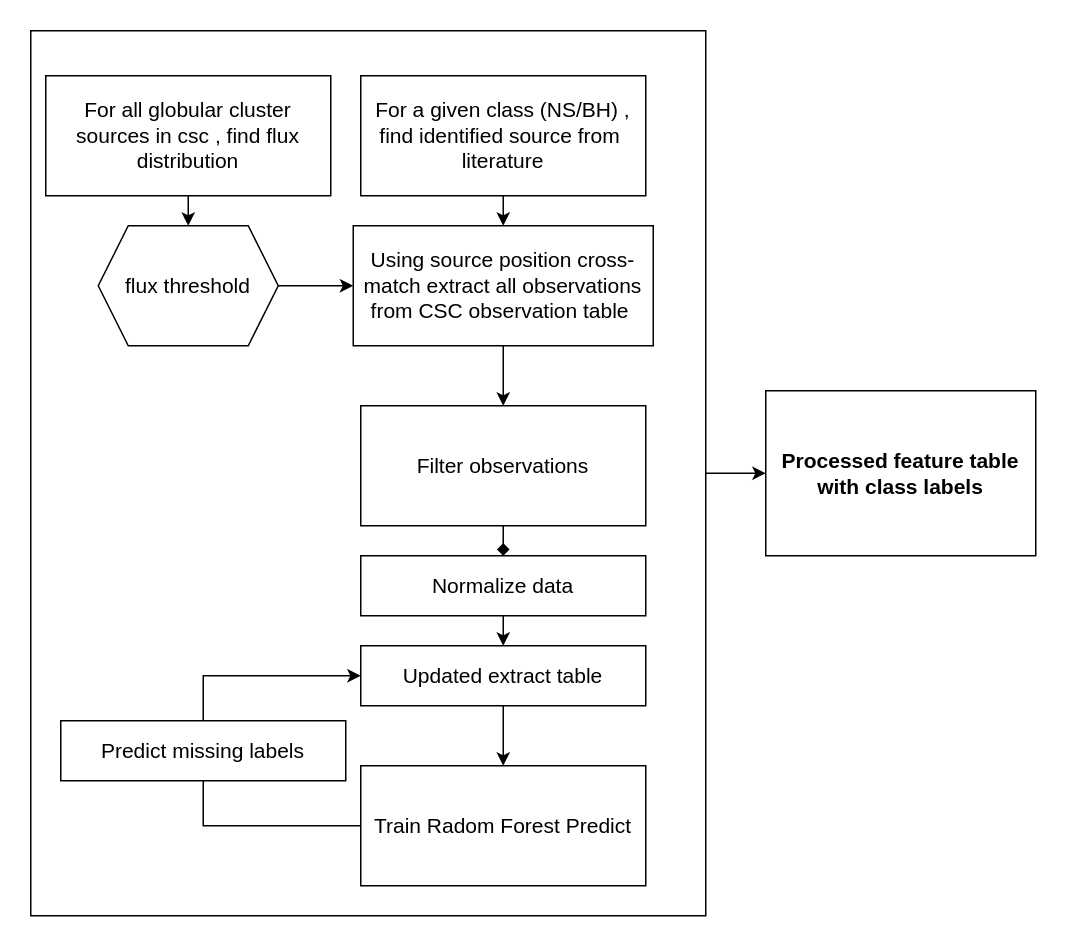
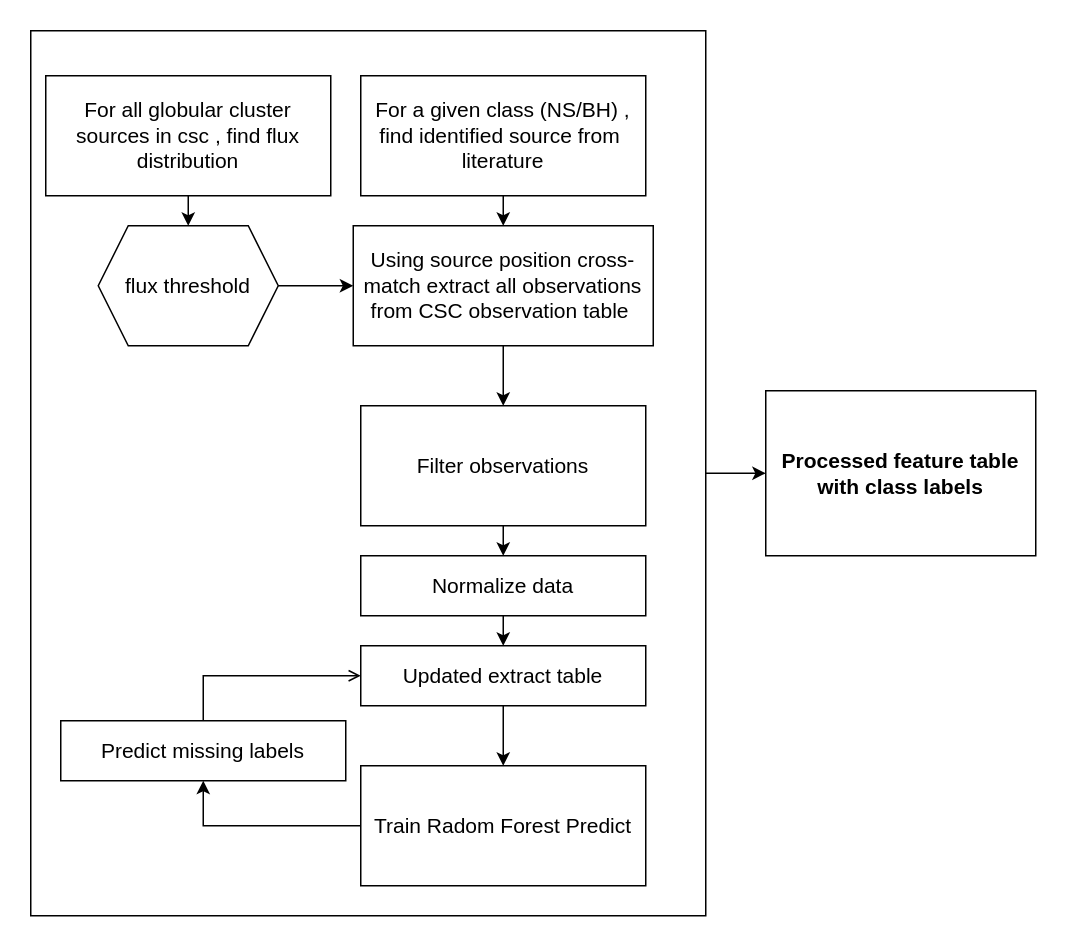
  <mxCell id="0" />
  <mxCell id="1" parent="0" />
  <mxCell id="2" value="" style="rounded=0;whiteSpace=wrap;html=1;fontSize=13;fillColor=none;" vertex="1" parent="1"><mxGeometry x="20" y="20" width="450" height="590" as="geometry" /></mxCell>
  <mxCell id="3" style="edgeStyle=orthogonalEdgeStyle;rounded=0;orthogonalLoop=1;jettySize=auto;html=1;exitX=0.5;exitY=1;exitDx=0;exitDy=0;entryX=0.5;entryY=0;entryDx=0;entryDy=0;fontSize=13;" edge="1" parent="1" source="4" target="6"><mxGeometry relative="1" as="geometry" /></mxCell>
  <mxCell id="4" value="&lt;font style=&quot;font-size: 14px&quot;&gt;For a given class (NS/BH) , find identified source from&amp;nbsp; literature&lt;/font&gt;" style="rounded=0;whiteSpace=wrap;html=1;" vertex="1" parent="1"><mxGeometry x="240" y="50" width="190" height="80" as="geometry" /></mxCell>
  <mxCell id="5" style="edgeStyle=orthogonalEdgeStyle;rounded=0;orthogonalLoop=1;jettySize=auto;html=1;exitX=0.5;exitY=1;exitDx=0;exitDy=0;entryX=0.5;entryY=0;entryDx=0;entryDy=0;fontSize=13;" edge="1" parent="1" source="6" target="8"><mxGeometry relative="1" as="geometry" /></mxCell>
  <mxCell id="6" value="&lt;font style=&quot;font-size: 14px&quot;&gt;Using source position cross-match extract all observations from CSC observation table&amp;nbsp;&lt;/font&gt;" style="rounded=0;whiteSpace=wrap;html=1;" vertex="1" parent="1"><mxGeometry x="235" y="150" width="200" height="80" as="geometry" /></mxCell>
- <mxCell id="7" style="edgeStyle=orthogonalEdgeStyle;rounded=0;orthogonalLoop=1;jettySize=auto;html=1;exitX=0.5;exitY=1;exitDx=0;exitDy=0;entryX=0.5;entryY=0;entryDx=0;entryDy=0;fontSize=13;endArrow=diamond;" edge="1" parent="1" source="8" target="13"><mxGeometry relative="1" as="geometry" /></mxCell>
+ <mxCell id="7" style="edgeStyle=orthogonalEdgeStyle;rounded=0;orthogonalLoop=1;jettySize=auto;html=1;exitX=0.5;exitY=1;exitDx=0;exitDy=0;entryX=0.5;entryY=0;entryDx=0;entryDy=0;fontSize=13;" edge="1" parent="1" source="8" target="13"><mxGeometry relative="1" as="geometry" /></mxCell>
  <mxCell id="8" value="&lt;font style=&quot;font-size: 14px&quot;&gt;Filter observations&lt;/font&gt;" style="rounded=0;whiteSpace=wrap;html=1;" vertex="1" parent="1"><mxGeometry x="240" y="270" width="190" height="80" as="geometry" /></mxCell>
  <mxCell id="9" style="edgeStyle=orthogonalEdgeStyle;rounded=0;orthogonalLoop=1;jettySize=auto;html=1;exitX=0.5;exitY=1;exitDx=0;exitDy=0;entryX=0.5;entryY=0;entryDx=0;entryDy=0;fontSize=13;" edge="1" parent="1"><mxGeometry relative="1" as="geometry"><mxPoint x="595" y="150" as="sourcePoint" /></mxGeometry></mxCell>
- <mxCell id="10" style="edgeStyle=orthogonalEdgeStyle;rounded=0;orthogonalLoop=1;jettySize=auto;html=1;exitX=0;exitY=0.5;exitDx=0;exitDy=0;entryX=0.5;entryY=1;entryDx=0;entryDy=0;fontSize=13;endArrow=none;" edge="1" parent="1" source="11" target="17"><mxGeometry relative="1" as="geometry" /></mxCell>
+ <mxCell id="10" style="edgeStyle=orthogonalEdgeStyle;rounded=0;orthogonalLoop=1;jettySize=auto;html=1;exitX=0;exitY=0.5;exitDx=0;exitDy=0;entryX=0.5;entryY=1;entryDx=0;entryDy=0;fontSize=13;" edge="1" parent="1" source="11" target="17"><mxGeometry relative="1" as="geometry" /></mxCell>
  <mxCell id="11" value="&lt;font style=&quot;font-size: 14px&quot;&gt;Train Radom Forest Predict&lt;/font&gt;" style="rounded=0;whiteSpace=wrap;html=1;" vertex="1" parent="1"><mxGeometry x="240" y="510" width="190" height="80" as="geometry" /></mxCell>
  <mxCell id="12" style="edgeStyle=orthogonalEdgeStyle;rounded=0;orthogonalLoop=1;jettySize=auto;html=1;exitX=0.5;exitY=1;exitDx=0;exitDy=0;entryX=0.5;entryY=0;entryDx=0;entryDy=0;fontSize=13;" edge="1" parent="1" source="13" target="15"><mxGeometry relative="1" as="geometry" /></mxCell>
  <mxCell id="13" value="&lt;font style=&quot;font-size: 14px&quot;&gt;Normalize data&lt;/font&gt;" style="rounded=0;whiteSpace=wrap;html=1;" vertex="1" parent="1"><mxGeometry x="240" y="370" width="190" height="40" as="geometry" /></mxCell>
  <mxCell id="14" style="edgeStyle=orthogonalEdgeStyle;rounded=0;orthogonalLoop=1;jettySize=auto;html=1;exitX=0.5;exitY=1;exitDx=0;exitDy=0;entryX=0.5;entryY=0;entryDx=0;entryDy=0;fontSize=13;" edge="1" parent="1" source="15" target="11"><mxGeometry relative="1" as="geometry" /></mxCell>
  <mxCell id="15" value="&lt;font style=&quot;font-size: 14px&quot;&gt;Updated extract table&lt;/font&gt;" style="rounded=0;whiteSpace=wrap;html=1;" vertex="1" parent="1"><mxGeometry x="240" y="430" width="190" height="40" as="geometry" /></mxCell>
- <mxCell id="16" style="edgeStyle=orthogonalEdgeStyle;rounded=0;orthogonalLoop=1;jettySize=auto;html=1;exitX=0.5;exitY=0;exitDx=0;exitDy=0;entryX=0;entryY=0.5;entryDx=0;entryDy=0;fontSize=13;" edge="1" parent="1" source="17" target="15"><mxGeometry relative="1" as="geometry" /></mxCell>
+ <mxCell id="16" style="edgeStyle=orthogonalEdgeStyle;rounded=0;orthogonalLoop=1;jettySize=auto;html=1;exitX=0.5;exitY=0;exitDx=0;exitDy=0;entryX=0;entryY=0.5;entryDx=0;entryDy=0;fontSize=13;endArrow=open;" edge="1" parent="1" source="17" target="15"><mxGeometry relative="1" as="geometry" /></mxCell>
  <mxCell id="17" value="&lt;font style=&quot;font-size: 14px&quot;&gt;Predict missing labels&lt;/font&gt;" style="rounded=0;whiteSpace=wrap;html=1;" vertex="1" parent="1"><mxGeometry x="40" y="480" width="190" height="40" as="geometry" /></mxCell>
  <mxCell id="18" style="edgeStyle=orthogonalEdgeStyle;rounded=0;orthogonalLoop=1;jettySize=auto;html=1;exitX=0.5;exitY=1;exitDx=0;exitDy=0;entryX=0.5;entryY=0;entryDx=0;entryDy=0;fontSize=13;" edge="1" parent="1" source="19" target="21"><mxGeometry relative="1" as="geometry" /></mxCell>
  <mxCell id="19" value="&lt;font style=&quot;font-size: 14px&quot;&gt;For all globular cluster sources in csc , find flux distribution&lt;/font&gt;" style="rounded=0;whiteSpace=wrap;html=1;" vertex="1" parent="1"><mxGeometry y="50" width="190" height="80" as="geometry" x="30" /></mxCell>
  <mxCell id="20" style="edgeStyle=orthogonalEdgeStyle;rounded=0;orthogonalLoop=1;jettySize=auto;html=1;exitX=1;exitY=0.5;exitDx=0;exitDy=0;entryX=0;entryY=0.5;entryDx=0;entryDy=0;fontSize=13;" edge="1" parent="1" source="21" target="6"><mxGeometry relative="1" as="geometry" /></mxCell>
  <mxCell id="21" value="&lt;font style=&quot;font-size: 14px&quot;&gt;flux threshold&lt;/font&gt;" style="shape=hexagon;perimeter=hexagonPerimeter2;whiteSpace=wrap;html=1;fixedSize=1;fontSize=13;" vertex="1" parent="1"><mxGeometry x="65" y="150" width="120" height="80" as="geometry" /></mxCell>
  <mxCell id="22" style="edgeStyle=orthogonalEdgeStyle;rounded=0;orthogonalLoop=1;jettySize=auto;html=1;exitX=1;exitY=0.5;exitDx=0;exitDy=0;entryX=0;entryY=0.5;entryDx=0;entryDy=0;fontSize=13;" edge="1" parent="1" source="2" target="23"><mxGeometry relative="1" as="geometry" /></mxCell>
  <mxCell id="23" value="&lt;font style=&quot;font-size: 14px&quot;&gt;&lt;b&gt;Processed feature table with class labels&lt;/b&gt;&lt;/font&gt;" style="rounded=0;whiteSpace=wrap;html=1;fontSize=13;fillColor=default;" vertex="1" parent="1"><mxGeometry x="510" y="260" width="180" height="110" as="geometry" /></mxCell>
